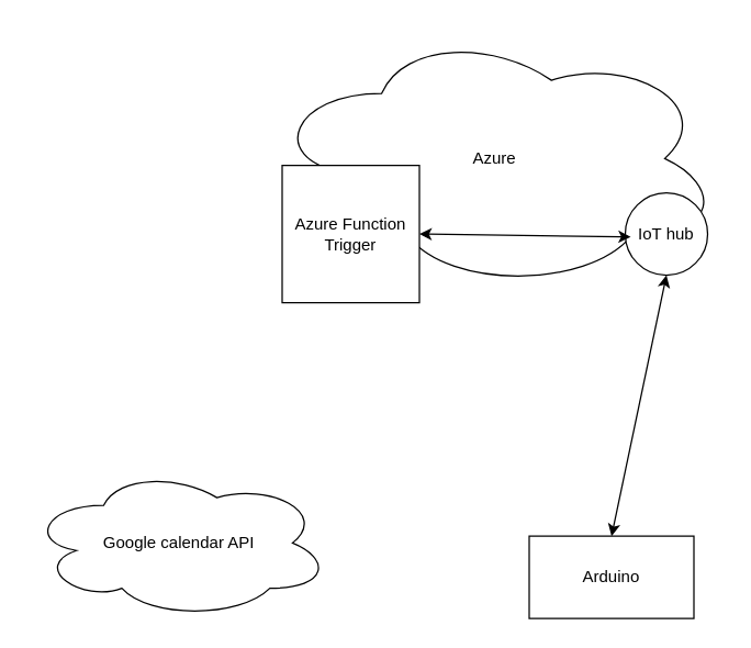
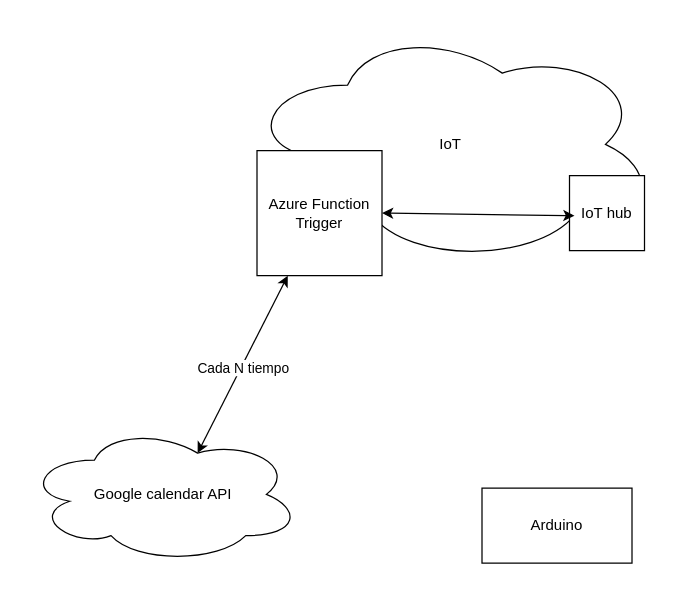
  <mxCell id="0" />
  <mxCell id="1" parent="0" />
- <mxCell id="2" value="Azure" style="ellipse;shape=cloud;whiteSpace=wrap;html=1;" vertex="1" parent="1"><mxGeometry x="195" y="20" width="330" height="190" as="geometry" /></mxCell>
- <mxCell id="3" value="IoT hub" style="ellipse;whiteSpace=wrap;html=1;aspect=fixed;" vertex="1" parent="1"><mxGeometry x="455" y="140" width="60" height="60" as="geometry" /></mxCell>
+ <mxCell id="2" value="IoT" style="ellipse;shape=cloud;whiteSpace=wrap;html=1;" vertex="1" parent="1"><mxGeometry x="195" y="20" width="330" height="190" as="geometry" /></mxCell>
+ <mxCell id="3" value="IoT hub" style="whiteSpace=wrap;html=1;aspect=fixed;" vertex="1" parent="1"><mxGeometry x="455" y="140" width="60" height="60" as="geometry" /></mxCell>
  <mxCell id="4" value="Azure Function Trigger" style="whiteSpace=wrap;html=1;aspect=fixed;" vertex="1" parent="1"><mxGeometry x="205" y="120" width="100" height="100" as="geometry" /></mxCell>
  <mxCell id="5" value="Arduino" style="rounded=0;whiteSpace=wrap;html=1;" vertex="1" parent="1"><mxGeometry x="385" y="390" width="120" height="60" as="geometry" /></mxCell>
- <mxCell id="6" value="" style="endArrow=classic;startArrow=classic;html=1;exitX=0.5;exitY=0;exitDx=0;exitDy=0;entryX=0.5;entryY=1;entryDx=0;entryDy=0;" edge="1" parent="1" source="5" target="3"><mxGeometry width="50" height="50" relative="1" as="geometry"><mxPoint x="525" y="350" as="sourcePoint" /><mxPoint x="575" y="300" as="targetPoint" /></mxGeometry></mxCell>
  <mxCell id="7" value="Google calendar API" style="ellipse;shape=cloud;whiteSpace=wrap;html=1;" vertex="1" parent="1"><mxGeometry x="20" y="340" width="220" height="110" as="geometry" /></mxCell>
+ <mxCell id="8" value="" style="endArrow=classic;startArrow=classic;html=1;exitX=0.625;exitY=0.2;exitDx=0;exitDy=0;exitPerimeter=0;" edge="1" parent="1" source="7" target="4"><mxGeometry width="50" height="50" relative="1" as="geometry"><mxPoint x="85" y="270" as="sourcePoint" /><mxPoint x="135" y="220" as="targetPoint" /></mxGeometry></mxCell>
+ <mxCell id="9" value="Cada N tiempo" style="edgeLabel;html=1;align=center;verticalAlign=middle;resizable=0;points=[];" vertex="1" connectable="0" parent="8"><mxGeometry x="-0.038" y="-1" relative="1" as="geometry"><mxPoint as="offset" /></mxGeometry></mxCell>
  <mxCell id="10" value="" style="endArrow=classic;startArrow=classic;html=1;exitX=1;exitY=0.5;exitDx=0;exitDy=0;entryX=0.8;entryY=0.8;entryDx=0;entryDy=0;entryPerimeter=0;" edge="1" parent="1" source="4" target="2"><mxGeometry width="50" height="50" relative="1" as="geometry"><mxPoint x="295" y="330" as="sourcePoint" /><mxPoint x="345" y="280" as="targetPoint" /></mxGeometry></mxCell>
